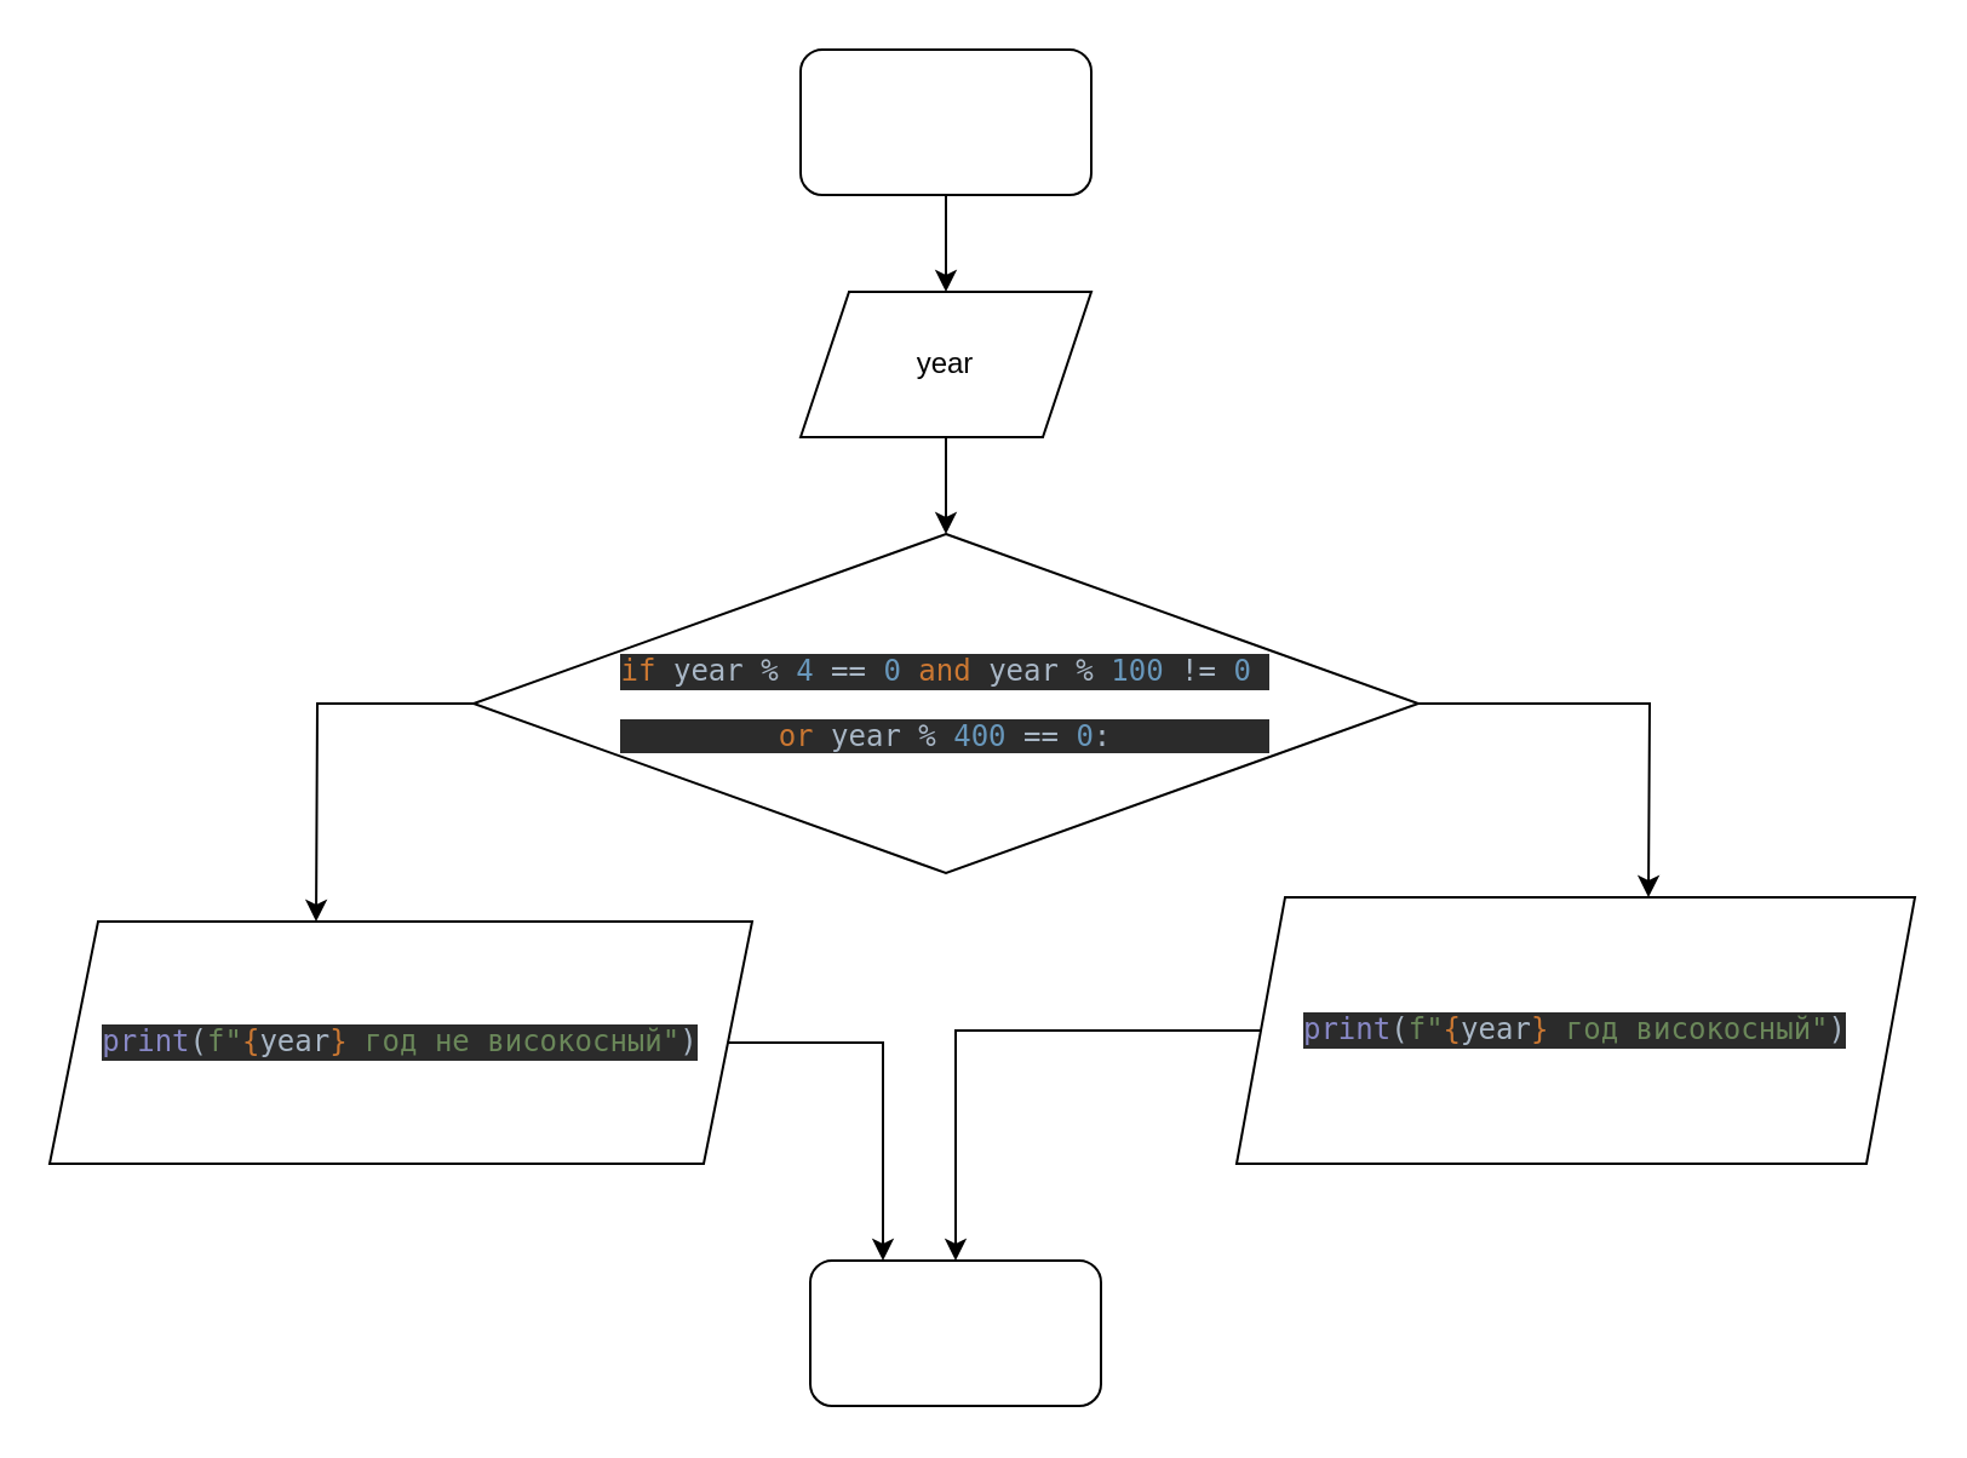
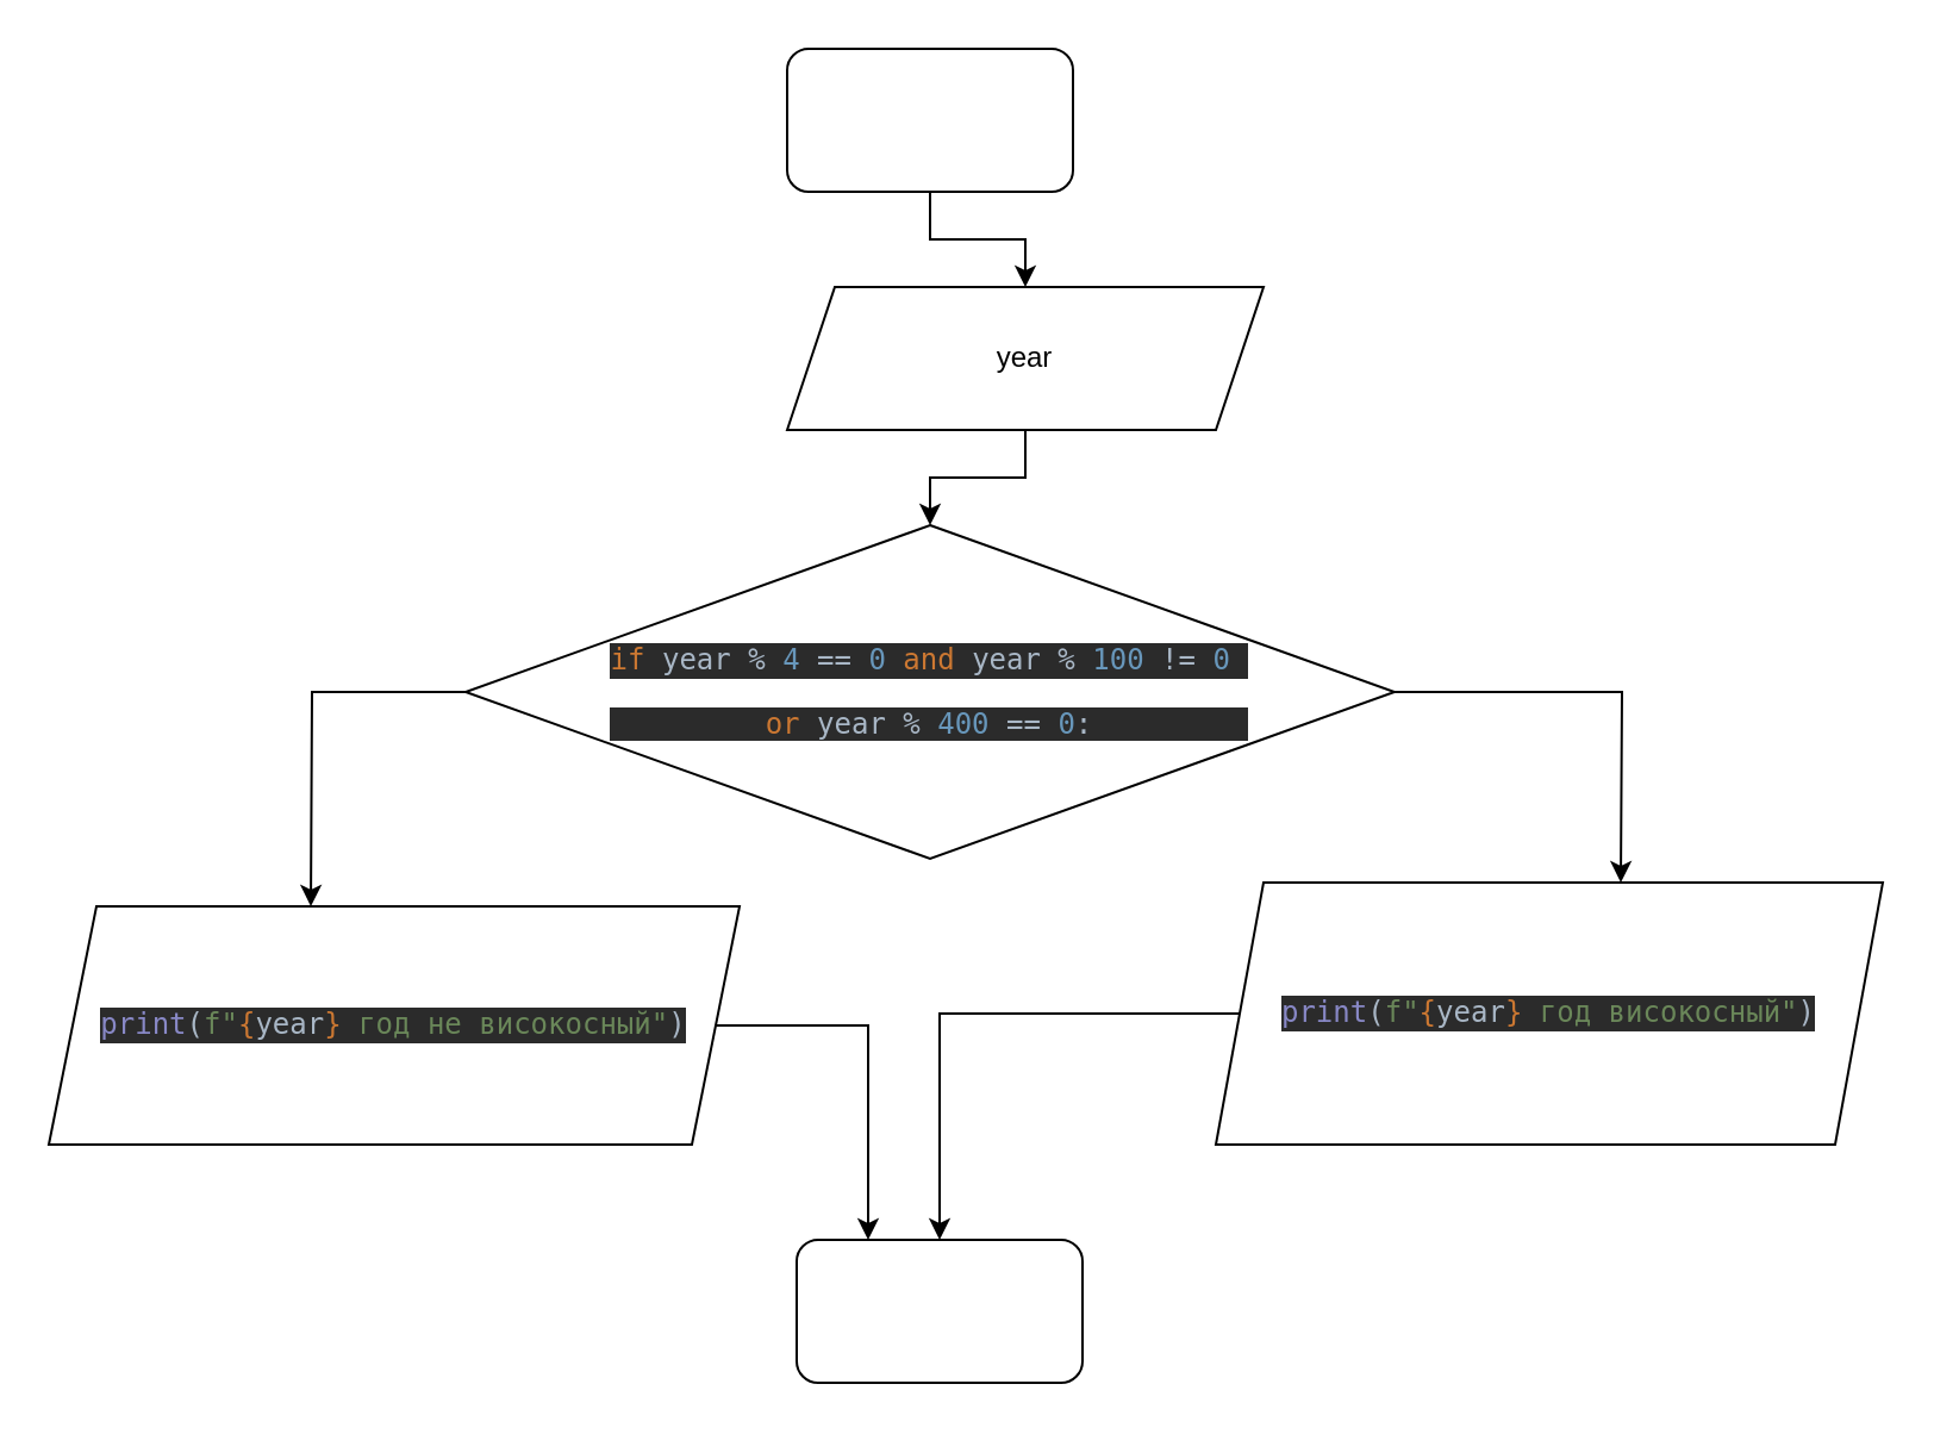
  <mxCell id="0" />
  <mxCell id="1" parent="0" />
  <mxCell id="2" style="edgeStyle=orthogonalEdgeStyle;rounded=0;orthogonalLoop=1;jettySize=auto;html=1;entryX=0.5;entryY=0;entryDx=0;entryDy=0;" edge="1" parent="1" source="3" target="6"><mxGeometry relative="1" as="geometry" /></mxCell>
  <mxCell id="3" value="" style="rounded=1;whiteSpace=wrap;html=1;" vertex="1" parent="1"><mxGeometry x="330" y="20" width="120" height="60" as="geometry" /></mxCell>
  <mxCell id="4" value="" style="rounded=1;whiteSpace=wrap;html=1;" vertex="1" parent="1"><mxGeometry x="334" y="520" width="120" height="60" as="geometry" /></mxCell>
  <mxCell id="5" style="edgeStyle=orthogonalEdgeStyle;rounded=0;orthogonalLoop=1;jettySize=auto;html=1;entryX=0.5;entryY=0;entryDx=0;entryDy=0;" edge="1" parent="1" source="6" target="9"><mxGeometry relative="1" as="geometry" /></mxCell>
- <mxCell id="6" value="year" style="shape=parallelogram;perimeter=parallelogramPerimeter;whiteSpace=wrap;html=1;fixedSize=1;" vertex="1" parent="1"><mxGeometry x="330" y="120" width="120" height="60" as="geometry" /></mxCell>
+ <mxCell id="6" value="year" style="shape=parallelogram;perimeter=parallelogramPerimeter;whiteSpace=wrap;html=1;fixedSize=1;" vertex="1" parent="1"><mxGeometry x="330" y="120" width="200" height="60" as="geometry" /></mxCell>
  <mxCell id="7" style="edgeStyle=orthogonalEdgeStyle;rounded=0;orthogonalLoop=1;jettySize=auto;html=1;" edge="1" parent="1" source="9"><mxGeometry relative="1" as="geometry"><mxPoint x="680" y="370" as="targetPoint" /></mxGeometry></mxCell>
  <mxCell id="8" style="edgeStyle=orthogonalEdgeStyle;rounded=0;orthogonalLoop=1;jettySize=auto;html=1;" edge="1" parent="1" source="9"><mxGeometry relative="1" as="geometry"><mxPoint x="130" y="380" as="targetPoint" /></mxGeometry></mxCell>
  <mxCell id="9" value="&lt;pre style=&quot;background-color: #2b2b2b ; color: #a9b7c6 ; font-family: &amp;#34;jetbrains mono&amp;#34; , monospace ; font-size: 9 8pt&quot;&gt;&lt;span style=&quot;color: #cc7832&quot;&gt;if &lt;/span&gt;year % &lt;span style=&quot;color: #6897bb&quot;&gt;4 &lt;/span&gt;== &lt;span style=&quot;color: #6897bb&quot;&gt;0 &lt;/span&gt;&lt;span style=&quot;color: #cc7832&quot;&gt;and &lt;/span&gt;year % &lt;span style=&quot;color: #6897bb&quot;&gt;100 &lt;/span&gt;!= &lt;span style=&quot;color: #6897bb&quot;&gt;0 &lt;/span&gt;&lt;/pre&gt;&lt;pre style=&quot;background-color: #2b2b2b ; color: #a9b7c6 ; font-family: &amp;#34;jetbrains mono&amp;#34; , monospace ; font-size: 9 8pt&quot;&gt;&lt;span style=&quot;color: #cc7832&quot;&gt;or &lt;/span&gt;year % &lt;span style=&quot;color: #6897bb&quot;&gt;400 &lt;/span&gt;== &lt;span style=&quot;color: #6897bb&quot;&gt;0&lt;/span&gt;:&lt;/pre&gt;" style="rhombus;whiteSpace=wrap;html=1;" vertex="1" parent="1"><mxGeometry x="195" y="220" width="390" height="140" as="geometry" /></mxCell>
  <mxCell id="10" style="edgeStyle=orthogonalEdgeStyle;rounded=0;orthogonalLoop=1;jettySize=auto;html=1;entryX=0.5;entryY=0;entryDx=0;entryDy=0;" edge="1" parent="1" source="11" target="4"><mxGeometry relative="1" as="geometry" /></mxCell>
  <mxCell id="11" value="&lt;pre style=&quot;background-color: #2b2b2b ; color: #a9b7c6 ; font-family: &amp;#34;jetbrains mono&amp;#34; , monospace ; font-size: 9 8pt&quot;&gt;&lt;span style=&quot;color: #8888c6&quot;&gt;print&lt;/span&gt;(&lt;span style=&quot;color: #6a8759&quot;&gt;f&quot;&lt;/span&gt;&lt;span style=&quot;color: #cc7832&quot;&gt;{&lt;/span&gt;year&lt;span style=&quot;color: #cc7832&quot;&gt;}&lt;/span&gt;&lt;span style=&quot;color: #6a8759&quot;&gt; год високосный&quot;&lt;/span&gt;)&lt;/pre&gt;" style="shape=parallelogram;perimeter=parallelogramPerimeter;whiteSpace=wrap;html=1;fixedSize=1;" vertex="1" parent="1"><mxGeometry x="510" y="370" width="280" height="110" as="geometry" /></mxCell>
  <mxCell id="12" style="edgeStyle=orthogonalEdgeStyle;rounded=0;orthogonalLoop=1;jettySize=auto;html=1;entryX=0.25;entryY=0;entryDx=0;entryDy=0;" edge="1" parent="1" source="13" target="4"><mxGeometry relative="1" as="geometry" /></mxCell>
  <mxCell id="13" value="&lt;pre style=&quot;background-color: #2b2b2b ; color: #a9b7c6 ; font-family: &amp;#34;jetbrains mono&amp;#34; , monospace ; font-size: 9 8pt&quot;&gt;&lt;span style=&quot;color: #8888c6&quot;&gt;print&lt;/span&gt;(&lt;span style=&quot;color: #6a8759&quot;&gt;f&quot;&lt;/span&gt;&lt;span style=&quot;color: #cc7832&quot;&gt;{&lt;/span&gt;year&lt;span style=&quot;color: #cc7832&quot;&gt;}&lt;/span&gt;&lt;span style=&quot;color: #6a8759&quot;&gt; год не високосный&quot;&lt;/span&gt;)&lt;/pre&gt;" style="shape=parallelogram;perimeter=parallelogramPerimeter;whiteSpace=wrap;html=1;fixedSize=1;" vertex="1" parent="1"><mxGeometry x="20" y="380" width="290" height="100" as="geometry" /></mxCell>
